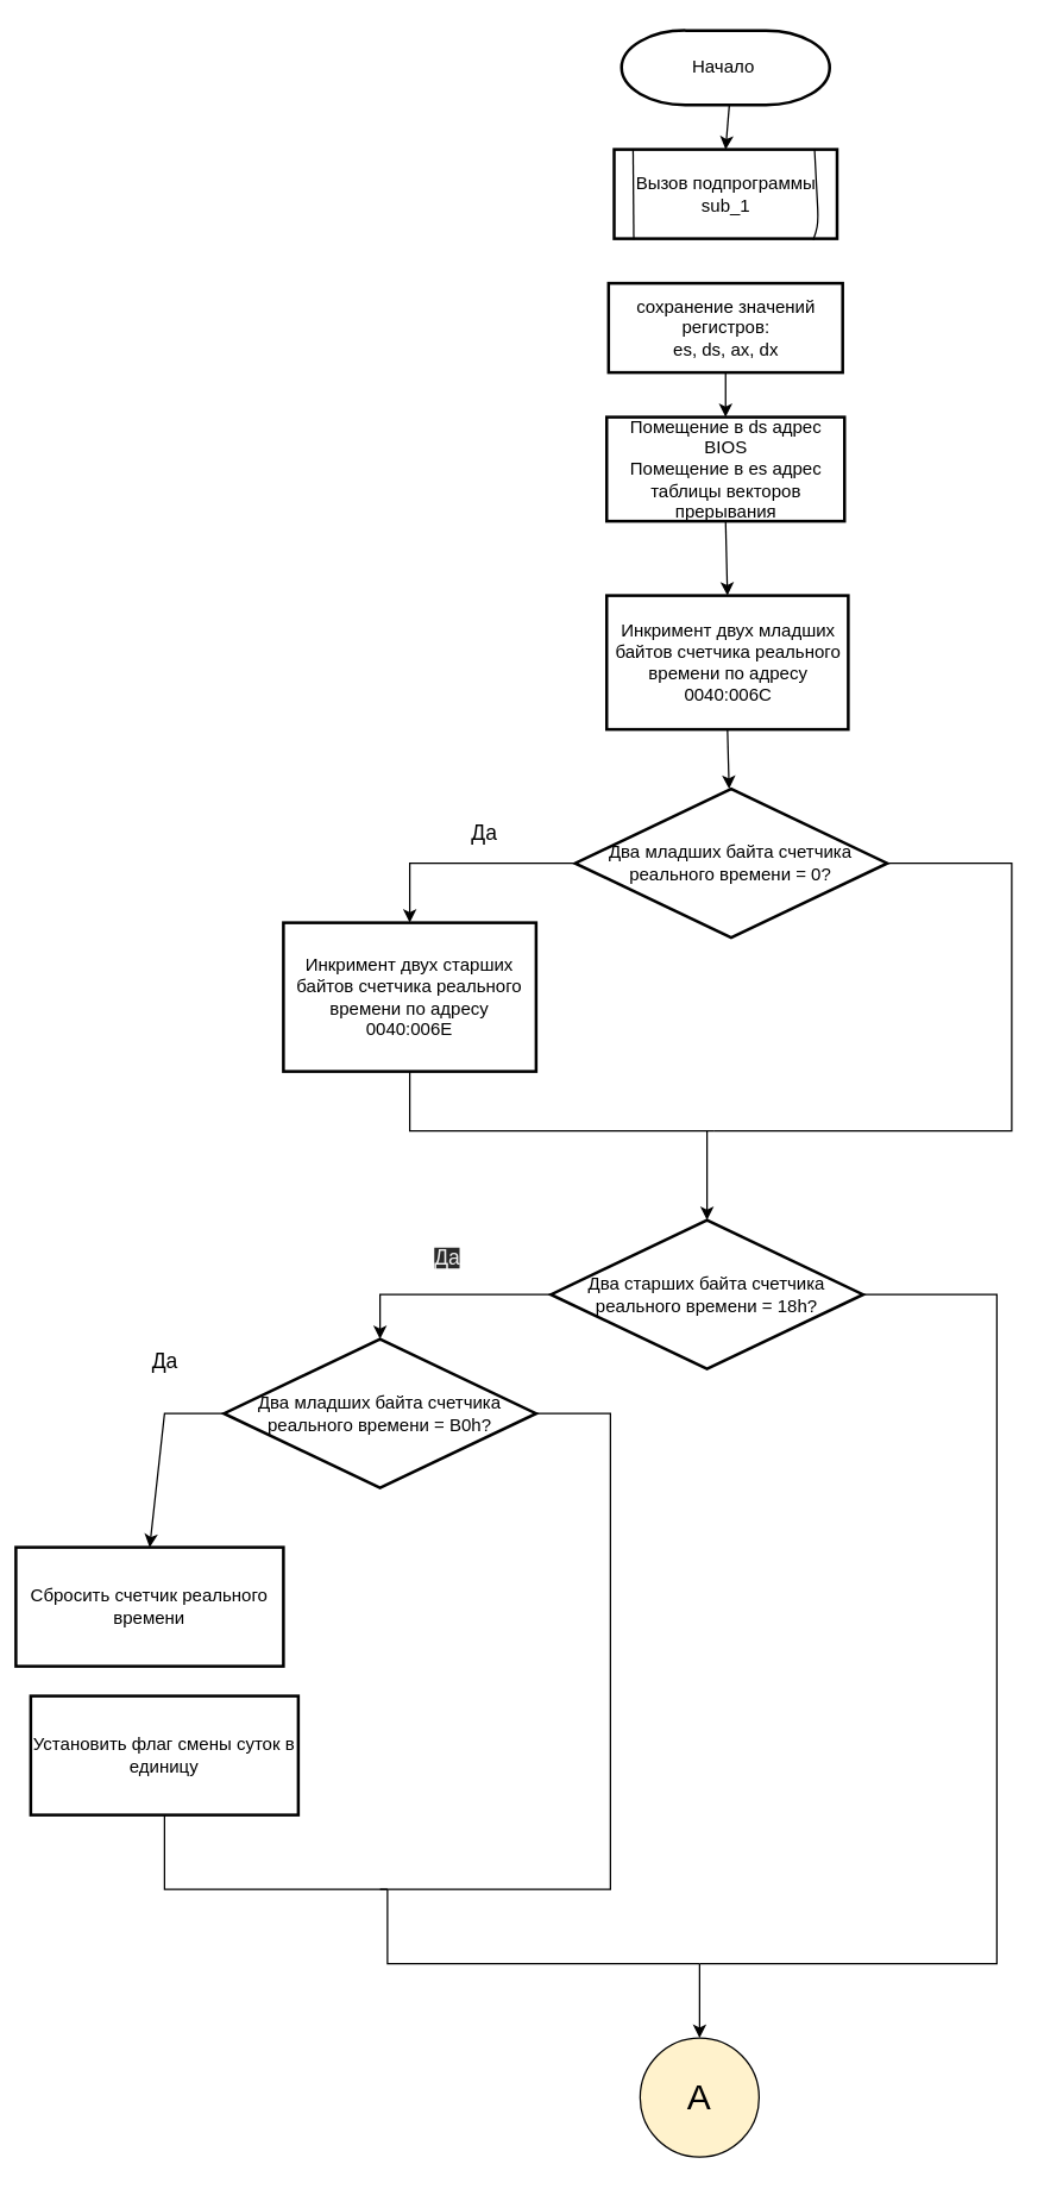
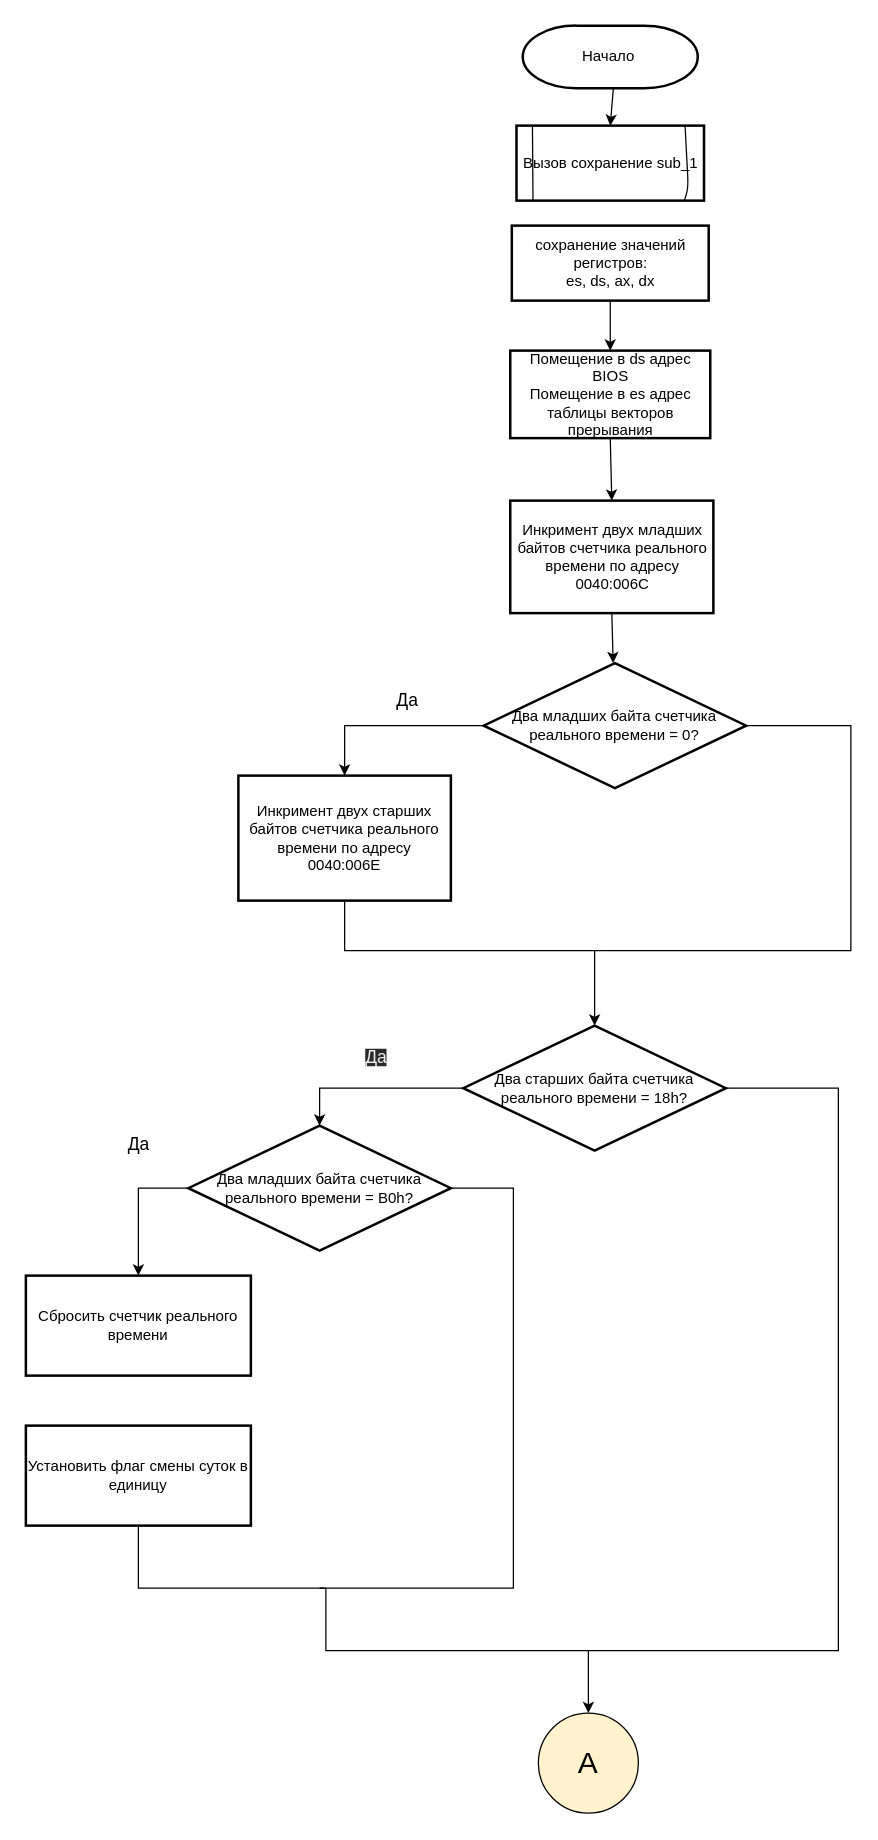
  <mxCell id="0" />
  <mxCell id="1" parent="0" />
  <mxCell id="2" value="Начало&amp;nbsp;" style="strokeWidth=2;html=1;shape=mxgraph.flowchart.terminator;whiteSpace=wrap;" parent="1" vertex="1"><mxGeometry x="417.5" y="20" width="140" height="50" as="geometry" /></mxCell>
- <mxCell id="3" value="Вызов подпрограммы sub_1" style="rounded=0;whiteSpace=wrap;html=1;absoluteArcSize=1;arcSize=14;strokeWidth=2;" parent="1" vertex="1"><mxGeometry x="412.5" y="100" width="150" height="60" as="geometry" /></mxCell>
- <mxCell id="4" value="сохранение значений регистров:&lt;br&gt;es, ds, ax, dx" style="rounded=0;whiteSpace=wrap;html=1;absoluteArcSize=1;arcSize=14;strokeWidth=2;" parent="1" vertex="1"><mxGeometry x="408.75" y="190" width="157.5" height="60" as="geometry" /></mxCell>
+ <mxCell id="3" value="Вызов сохранение sub_1" style="rounded=0;whiteSpace=wrap;html=1;absoluteArcSize=1;arcSize=14;strokeWidth=2;" parent="1" vertex="1"><mxGeometry x="412.5" y="100" width="150" height="60" as="geometry" /></mxCell>
+ <mxCell id="4" value="сохранение значений регистров:&lt;br&gt;es, ds, ax, dx" style="rounded=0;whiteSpace=wrap;html=1;absoluteArcSize=1;arcSize=14;strokeWidth=2;" parent="1" vertex="1"><mxGeometry x="408.75" y="180" width="157.5" height="60" as="geometry" /></mxCell>
  <mxCell id="5" value="Помещение в ds адрес BIOS&lt;br&gt;Помещение в es адрес таблицы векторов прерывания" style="rounded=0;whiteSpace=wrap;html=1;absoluteArcSize=1;arcSize=14;strokeWidth=2;" parent="1" vertex="1"><mxGeometry x="407.5" y="280" width="160" height="70" as="geometry" /></mxCell>
  <mxCell id="6" value="Инкримент двух младших байтов счетчика реального времени по адресу 0040:006C" style="rounded=0;whiteSpace=wrap;html=1;absoluteArcSize=1;arcSize=14;strokeWidth=2;" parent="1" vertex="1"><mxGeometry x="407.5" y="400" width="162.5" height="90" as="geometry" /></mxCell>
  <mxCell id="7" value="Инкримент двух старших байтов счетчика реального времени по адресу 0040:006E" style="rounded=0;whiteSpace=wrap;html=1;absoluteArcSize=1;arcSize=14;strokeWidth=2;" parent="1" vertex="1"><mxGeometry x="190" y="620" width="170" height="100" as="geometry" /></mxCell>
- <mxCell id="8" value="Сбросить счетчик реального времени" style="rounded=0;whiteSpace=wrap;html=1;absoluteArcSize=1;arcSize=14;strokeWidth=2;" parent="1" vertex="1"><mxGeometry x="10" y="1040" width="180" height="80" as="geometry" /></mxCell>
+ <mxCell id="8" value="Сбросить счетчик реального времени" style="rounded=0;whiteSpace=wrap;html=1;absoluteArcSize=1;arcSize=14;strokeWidth=2;" parent="1" vertex="1"><mxGeometry x="20" y="1020" width="180" height="80" as="geometry" /></mxCell>
  <mxCell id="9" value="Два младших байта счетчика реального времени = B0h?" style="strokeWidth=2;html=1;shape=mxgraph.flowchart.decision;whiteSpace=wrap;" parent="1" vertex="1"><mxGeometry x="150" y="900" width="210" height="100" as="geometry" /></mxCell>
  <mxCell id="10" value="Два младших байта счетчика реального времени = 0?" style="strokeWidth=2;html=1;shape=mxgraph.flowchart.decision;whiteSpace=wrap;" parent="1" vertex="1"><mxGeometry x="386.25" y="530" width="210" height="100" as="geometry" /></mxCell>
  <mxCell id="11" value="Два старших байта счетчика реального времени = 18h?" style="strokeWidth=2;html=1;shape=mxgraph.flowchart.decision;whiteSpace=wrap;" parent="1" vertex="1"><mxGeometry x="370" y="820" width="210" height="100" as="geometry" /></mxCell>
  <mxCell id="12" value="Установить флаг смены суток в единицу" style="rounded=0;whiteSpace=wrap;html=1;absoluteArcSize=1;arcSize=14;strokeWidth=2;" parent="1" vertex="1"><mxGeometry x="20" y="1140" width="180" height="80" as="geometry" /></mxCell>
  <mxCell id="13" value="" style="endArrow=none;html=1;entryX=0.085;entryY=0.001;entryDx=0;entryDy=0;entryPerimeter=0;exitX=0.088;exitY=1.008;exitDx=0;exitDy=0;exitPerimeter=0;" parent="1" source="3" target="3" edge="1"><mxGeometry width="50" height="50" relative="1" as="geometry"><mxPoint x="620" y="290" as="sourcePoint" /><mxPoint x="670" y="240" as="targetPoint" /></mxGeometry></mxCell>
  <mxCell id="14" value="" style="endArrow=none;html=1;entryX=0.899;entryY=0.005;entryDx=0;entryDy=0;entryPerimeter=0;exitX=0.893;exitY=1.015;exitDx=0;exitDy=0;exitPerimeter=0;" parent="1" source="3" target="3" edge="1"><mxGeometry width="50" height="50" relative="1" as="geometry"><mxPoint x="550" y="212" as="sourcePoint" /><mxPoint x="540" y="150" as="targetPoint" /><Array as="points"><mxPoint x="550" y="150" /></Array></mxGeometry></mxCell>
  <mxCell id="15" value="" style="endArrow=classic;html=1;entryX=0.5;entryY=0;entryDx=0;entryDy=0;" parent="1" target="3" edge="1"><mxGeometry width="50" height="50" relative="1" as="geometry"><mxPoint x="490" y="70" as="sourcePoint" /><mxPoint x="600" y="160" as="targetPoint" /></mxGeometry></mxCell>
  <mxCell id="16" value="" style="endArrow=classic;html=1;exitX=0;exitY=0.5;exitDx=0;exitDy=0;exitPerimeter=0;entryX=0.5;entryY=0;entryDx=0;entryDy=0;rounded=0;" parent="1" source="10" target="7" edge="1"><mxGeometry width="50" height="50" relative="1" as="geometry"><mxPoint x="250" y="530" as="sourcePoint" /><mxPoint x="300" y="480" as="targetPoint" /><Array as="points"><mxPoint x="275" y="580" /></Array></mxGeometry></mxCell>
  <mxCell id="17" value="" style="endArrow=classic;html=1;exitX=0.5;exitY=1;exitDx=0;exitDy=0;" parent="1" source="6" target="10" edge="1"><mxGeometry width="50" height="50" relative="1" as="geometry"><mxPoint x="550" y="430" as="sourcePoint" /><mxPoint x="600" y="380" as="targetPoint" /></mxGeometry></mxCell>
  <mxCell id="18" value="" style="endArrow=classic;html=1;exitX=0.5;exitY=1;exitDx=0;exitDy=0;entryX=0.5;entryY=0;entryDx=0;entryDy=0;" parent="1" source="5" target="6" edge="1"><mxGeometry width="50" height="50" relative="1" as="geometry"><mxPoint x="550" y="430" as="sourcePoint" /><mxPoint x="491" y="420" as="targetPoint" /></mxGeometry></mxCell>
  <mxCell id="19" value="" style="endArrow=classic;html=1;exitX=0.5;exitY=1;exitDx=0;exitDy=0;" parent="1" source="4" target="5" edge="1"><mxGeometry width="50" height="50" relative="1" as="geometry"><mxPoint x="550" y="430" as="sourcePoint" /><mxPoint x="600" y="380" as="targetPoint" /></mxGeometry></mxCell>
  <mxCell id="20" value="" style="endArrow=none;html=1;exitX=1;exitY=0.5;exitDx=0;exitDy=0;exitPerimeter=0;rounded=0;endFill=0;" parent="1" source="10" edge="1"><mxGeometry width="50" height="50" relative="1" as="geometry"><mxPoint x="680" y="630" as="sourcePoint" /><mxPoint x="480" y="760" as="targetPoint" /><Array as="points"><mxPoint x="680" y="580" /><mxPoint x="680" y="760" /></Array></mxGeometry></mxCell>
  <mxCell id="21" value="" style="endArrow=none;html=1;exitX=0.5;exitY=1;exitDx=0;exitDy=0;endFill=0;rounded=0;" parent="1" source="7" edge="1"><mxGeometry width="50" height="50" relative="1" as="geometry"><mxPoint x="360" y="990" as="sourcePoint" /><mxPoint x="480" y="760" as="targetPoint" /><Array as="points"><mxPoint x="275" y="760" /></Array></mxGeometry></mxCell>
  <mxCell id="22" value="" style="endArrow=classic;html=1;entryX=0.5;entryY=0;entryDx=0;entryDy=0;entryPerimeter=0;" parent="1" target="11" edge="1"><mxGeometry width="50" height="50" relative="1" as="geometry"><mxPoint x="475" y="760" as="sourcePoint" /><mxPoint x="410" y="1070" as="targetPoint" /></mxGeometry></mxCell>
  <mxCell id="23" value="" style="endArrow=classic;html=1;exitX=0;exitY=0.5;exitDx=0;exitDy=0;exitPerimeter=0;entryX=0.5;entryY=0;entryDx=0;entryDy=0;entryPerimeter=0;rounded=0;" parent="1" source="11" target="9" edge="1"><mxGeometry width="50" height="50" relative="1" as="geometry"><mxPoint x="360" y="1150" as="sourcePoint" /><mxPoint x="410" y="1100" as="targetPoint" /><Array as="points"><mxPoint x="255" y="870" /></Array></mxGeometry></mxCell>
  <mxCell id="24" value="" style="endArrow=classic;html=1;exitX=0;exitY=0.5;exitDx=0;exitDy=0;exitPerimeter=0;entryX=0.5;entryY=0;entryDx=0;entryDy=0;rounded=0;" parent="1" source="9" target="8" edge="1"><mxGeometry width="50" height="50" relative="1" as="geometry"><mxPoint x="360" y="1370" as="sourcePoint" /><mxPoint x="120" y="1100" as="targetPoint" /><Array as="points"><mxPoint x="110" y="950" /></Array></mxGeometry></mxCell>
  <mxCell id="25" value="" style="endArrow=none;html=1;exitX=1;exitY=0.5;exitDx=0;exitDy=0;exitPerimeter=0;endFill=0;rounded=0;" parent="1" source="9" edge="1"><mxGeometry width="50" height="50" relative="1" as="geometry"><mxPoint x="360" y="1110" as="sourcePoint" /><mxPoint x="255" y="1270" as="targetPoint" /><Array as="points"><mxPoint x="410" y="950" /><mxPoint x="410" y="1270" /></Array></mxGeometry></mxCell>
  <mxCell id="26" value="" style="endArrow=none;html=1;exitX=0.5;exitY=1;exitDx=0;exitDy=0;endFill=0;rounded=0;" parent="1" source="12" edge="1"><mxGeometry width="50" height="50" relative="1" as="geometry"><mxPoint x="360" y="1110" as="sourcePoint" /><mxPoint x="260" y="1270" as="targetPoint" /><Array as="points"><mxPoint x="110" y="1270" /></Array></mxGeometry></mxCell>
  <mxCell id="27" value="" style="endArrow=none;html=1;exitX=1;exitY=0.5;exitDx=0;exitDy=0;exitPerimeter=0;endFill=0;rounded=0;" parent="1" source="11" edge="1"><mxGeometry width="50" height="50" relative="1" as="geometry"><mxPoint x="360" y="1210" as="sourcePoint" /><mxPoint x="470" y="1320" as="targetPoint" /><Array as="points"><mxPoint x="670" y="870" /><mxPoint x="670" y="1320" /></Array></mxGeometry></mxCell>
  <mxCell id="28" value="" style="endArrow=none;html=1;endFill=0;rounded=0;" parent="1" edge="1"><mxGeometry width="50" height="50" relative="1" as="geometry"><mxPoint x="260" y="1270" as="sourcePoint" /><mxPoint x="470" y="1320" as="targetPoint" /><Array as="points"><mxPoint x="260" y="1320" /></Array></mxGeometry></mxCell>
  <mxCell id="29" value="&lt;font style=&quot;font-size: 24px&quot;&gt;A&lt;/font&gt;" style="ellipse;whiteSpace=wrap;html=1;aspect=fixed;fillColor=#fff2cc;" parent="1" vertex="1"><mxGeometry x="430" y="1370" width="80" height="80" as="geometry" /></mxCell>
  <mxCell id="30" value="" style="endArrow=classic;html=1;" parent="1" edge="1"><mxGeometry width="50" height="50" relative="1" as="geometry"><mxPoint x="470" y="1320" as="sourcePoint" /><mxPoint x="470" y="1370" as="targetPoint" /></mxGeometry></mxCell>
  <mxCell id="31" value="&lt;font style=&quot;font-size: 14px&quot;&gt;Да&lt;/font&gt;" style="text;html=1;align=center;verticalAlign=middle;resizable=0;points=[];autosize=1;strokeColor=none;" parent="1" vertex="1"><mxGeometry x="310" y="550" width="30" height="20" as="geometry" /></mxCell>
  <mxCell id="32" value="&lt;span style=&quot;color: rgb(240 , 240 , 240) ; font-family: &amp;#34;helvetica&amp;#34; ; font-style: normal ; font-weight: 400 ; letter-spacing: normal ; text-align: center ; text-indent: 0px ; text-transform: none ; word-spacing: 0px ; background-color: rgb(42 , 42 , 42) ; display: inline ; float: none&quot;&gt;&lt;font style=&quot;font-size: 14px&quot;&gt;Да&lt;/font&gt;&lt;/span&gt;" style="text;whiteSpace=wrap;html=1;" parent="1" vertex="1"><mxGeometry x="290" y="830" width="40" height="30" as="geometry" /></mxCell>
  <mxCell id="33" value="&lt;div style=&quot;text-align: center&quot;&gt;&lt;span&gt;&lt;font face=&quot;helvetica&quot; style=&quot;font-size: 14px&quot;&gt;Да&lt;/font&gt;&lt;/span&gt;&lt;/div&gt;" style="text;whiteSpace=wrap;html=1;" parent="1" vertex="1"><mxGeometry x="100" y="900" width="40" height="30" as="geometry" /></mxCell>
